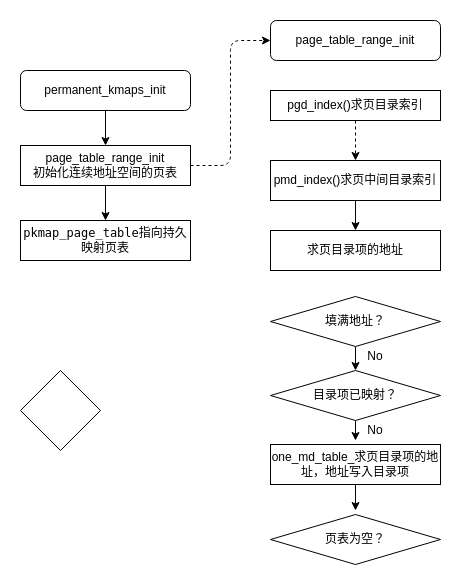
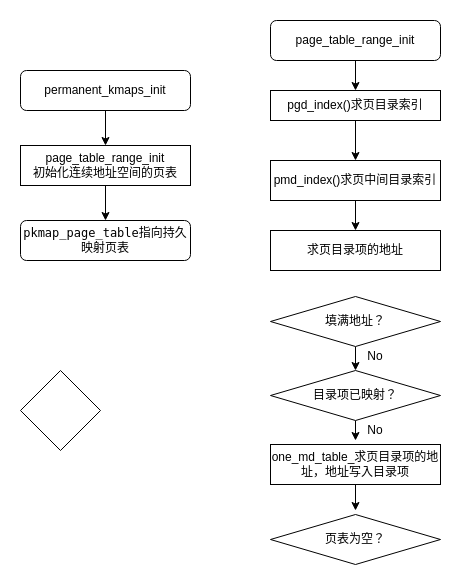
  <mxCell id="0" />
  <mxCell id="1" parent="0" />
  <mxCell id="2" style="edgeStyle=orthogonalEdgeStyle;rounded=0;orthogonalLoop=1;jettySize=auto;html=1;exitX=0.5;exitY=1;exitDx=0;exitDy=0;entryX=0.5;entryY=0;entryDx=0;entryDy=0;" edge="1" parent="1" source="3" target="6"><mxGeometry relative="1" as="geometry" /></mxCell>
  <mxCell id="3" value="permanent_kmaps_init" style="rounded=1;whiteSpace=wrap;html=1;" vertex="1" parent="1"><mxGeometry x="20" y="70" width="170" height="40" as="geometry" /></mxCell>
  <mxCell id="4" style="edgeStyle=orthogonalEdgeStyle;rounded=0;orthogonalLoop=1;jettySize=auto;html=1;exitX=0.5;exitY=1;exitDx=0;exitDy=0;entryX=0.5;entryY=0;entryDx=0;entryDy=0;" edge="1" parent="1" source="6" target="7"><mxGeometry relative="1" as="geometry" /></mxCell>
- <mxCell id="5" style="edgeStyle=orthogonalEdgeStyle;orthogonalLoop=1;jettySize=auto;html=1;exitX=1;exitY=0.5;exitDx=0;exitDy=0;entryX=0;entryY=0.5;entryDx=0;entryDy=0;rounded=1;dashed=1;" edge="1" parent="1" source="6" target="9"><mxGeometry relative="1" as="geometry" /></mxCell>
  <mxCell id="6" value="&lt;div&gt;&lt;span&gt;page_table_range_init&lt;br&gt;初始化连续地址空间的页表&lt;/span&gt;&lt;/div&gt;" style="rounded=0;whiteSpace=wrap;html=1;" vertex="1" parent="1"><mxGeometry x="20" y="145" width="170" height="40" as="geometry" /></mxCell>
- <mxCell id="7" value="&lt;font face=&quot;monospace&quot;&gt;&lt;span style=&quot;white-space: pre&quot;&gt;pkmap_page_table指向持久&lt;br/&gt;映射页表&lt;br/&gt;&lt;/span&gt;&lt;/font&gt;" style="rounded=0;whiteSpace=wrap;html=1;" vertex="1" parent="1"><mxGeometry x="20" y="220" width="170" height="40" as="geometry" /></mxCell>
+ <mxCell id="7" value="&lt;font face=&quot;monospace&quot;&gt;&lt;span style=&quot;white-space: pre&quot;&gt;pkmap_page_table指向持久&lt;br/&gt;映射页表&lt;br/&gt;&lt;/span&gt;&lt;/font&gt;" style="whiteSpace=wrap;html=1;rounded=1;" vertex="1" parent="1"><mxGeometry x="20" y="220" width="170" height="40" as="geometry" /></mxCell>
+ <mxCell id="8" style="edgeStyle=orthogonalEdgeStyle;rounded=0;orthogonalLoop=1;jettySize=auto;html=1;exitX=0.5;exitY=1;exitDx=0;exitDy=0;entryX=0.5;entryY=0;entryDx=0;entryDy=0;" edge="1" parent="1" source="9" target="11"><mxGeometry relative="1" as="geometry" /></mxCell>
  <mxCell id="9" value="&lt;span&gt;page_table_range_init&lt;br&gt;&lt;/span&gt;" style="rounded=1;whiteSpace=wrap;html=1;" vertex="1" parent="1"><mxGeometry x="270" y="20" width="170" height="40" as="geometry" /></mxCell>
- <mxCell id="10" style="edgeStyle=orthogonalEdgeStyle;rounded=0;orthogonalLoop=1;jettySize=auto;html=1;exitX=0.5;exitY=1;exitDx=0;exitDy=0;entryX=0.5;entryY=0;entryDx=0;entryDy=0;dashed=1;" edge="1" parent="1" source="11" target="13"><mxGeometry relative="1" as="geometry" /></mxCell>
+ <mxCell id="10" style="edgeStyle=orthogonalEdgeStyle;rounded=0;orthogonalLoop=1;jettySize=auto;html=1;exitX=0.5;exitY=1;exitDx=0;exitDy=0;entryX=0.5;entryY=0;entryDx=0;entryDy=0;" edge="1" parent="1" source="11" target="13"><mxGeometry relative="1" as="geometry" /></mxCell>
  <mxCell id="11" value="pgd_index()求页目录索引" style="rounded=0;whiteSpace=wrap;html=1;" vertex="1" parent="1"><mxGeometry x="270" y="90" width="170" height="30" as="geometry" /></mxCell>
  <mxCell id="12" style="edgeStyle=orthogonalEdgeStyle;rounded=0;orthogonalLoop=1;jettySize=auto;html=1;exitX=0.5;exitY=1;exitDx=0;exitDy=0;entryX=0.5;entryY=0;entryDx=0;entryDy=0;" edge="1" parent="1" source="13" target="14"><mxGeometry relative="1" as="geometry" /></mxCell>
  <mxCell id="13" value="pmd_index()求页中间目录索引" style="rounded=0;whiteSpace=wrap;html=1;" vertex="1" parent="1"><mxGeometry x="270" y="160" width="170" height="40" as="geometry" /></mxCell>
  <mxCell id="14" value="求页目录项的地址" style="rounded=0;whiteSpace=wrap;html=1;" vertex="1" parent="1"><mxGeometry x="270" y="230" width="170" height="40" as="geometry" /></mxCell>
  <mxCell id="15" style="edgeStyle=orthogonalEdgeStyle;rounded=0;orthogonalLoop=1;jettySize=auto;html=1;exitX=0.5;exitY=1;exitDx=0;exitDy=0;entryX=0.5;entryY=0;entryDx=0;entryDy=0;" edge="1" parent="1" source="16" target="19"><mxGeometry relative="1" as="geometry" /></mxCell>
  <mxCell id="16" value="填满地址？" style="rhombus;whiteSpace=wrap;html=1;" vertex="1" parent="1"><mxGeometry x="270" y="296" width="170" height="50" as="geometry" /></mxCell>
  <mxCell id="17" value="" style="rhombus;whiteSpace=wrap;html=1;" vertex="1" parent="1"><mxGeometry x="20" y="370" width="80" height="80" as="geometry" /></mxCell>
  <mxCell id="18" style="edgeStyle=orthogonalEdgeStyle;rounded=0;orthogonalLoop=1;jettySize=auto;html=1;exitX=0.5;exitY=1;exitDx=0;exitDy=0;" edge="1" parent="1" source="19"><mxGeometry relative="1" as="geometry"><mxPoint x="355" y="440" as="targetPoint" /></mxGeometry></mxCell>
  <mxCell id="19" value="目录项已映射？" style="rhombus;whiteSpace=wrap;html=1;" vertex="1" parent="1"><mxGeometry x="270" y="370" width="170" height="50" as="geometry" /></mxCell>
  <mxCell id="20" style="edgeStyle=orthogonalEdgeStyle;rounded=0;orthogonalLoop=1;jettySize=auto;html=1;exitX=0.5;exitY=1;exitDx=0;exitDy=0;" edge="1" parent="1" source="21"><mxGeometry relative="1" as="geometry"><mxPoint x="355" y="510" as="targetPoint" /></mxGeometry></mxCell>
  <mxCell id="21" value="&lt;div&gt;&lt;span&gt;one_md_table_求页目录项的地址，地址写入目录项&lt;/span&gt;&lt;/div&gt;" style="rounded=0;whiteSpace=wrap;html=1;" vertex="1" parent="1"><mxGeometry x="270" y="444" width="170" height="40" as="geometry" /></mxCell>
  <mxCell id="22" value="No" style="text;html=1;strokeColor=none;fillColor=none;align=center;verticalAlign=middle;whiteSpace=wrap;rounded=0;" vertex="1" parent="1"><mxGeometry x="355" y="420" width="40" height="20" as="geometry" /></mxCell>
  <mxCell id="23" value="No" style="text;html=1;strokeColor=none;fillColor=none;align=center;verticalAlign=middle;whiteSpace=wrap;rounded=0;" vertex="1" parent="1"><mxGeometry x="355" y="346" width="40" height="20" as="geometry" /></mxCell>
  <mxCell id="24" value="页表为空？" style="rhombus;whiteSpace=wrap;html=1;" vertex="1" parent="1"><mxGeometry x="270" y="514" width="170" height="50" as="geometry" /></mxCell>
